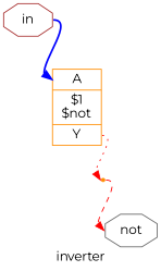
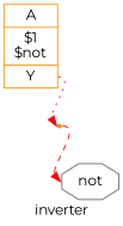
  digraph {
    fontname=Montserrat
    label=inverter
    rankdir=TB
    remincross=true
    node [color=darkorange fontname=Montserrat shape=octagon]
    edge [color=red fontcolor=black fontname=Montserrat headport=w tailport=e]
-   n1 [color=brown fontcolor=black label=in]
    n2 [label="{{<p4> A}|$1\n$not|{<p5> Y}}" shape=record]
    x0 [shape=point]
    n4 [color=gray40 fontcolor=black label=not]
-   n1 -> n2 [color=blue headport="p4:w" style=bold]
    n2 -> x0 [style=dotted tailport="p5:e"]
    x0 -> n4 [style=dashed]
  }
